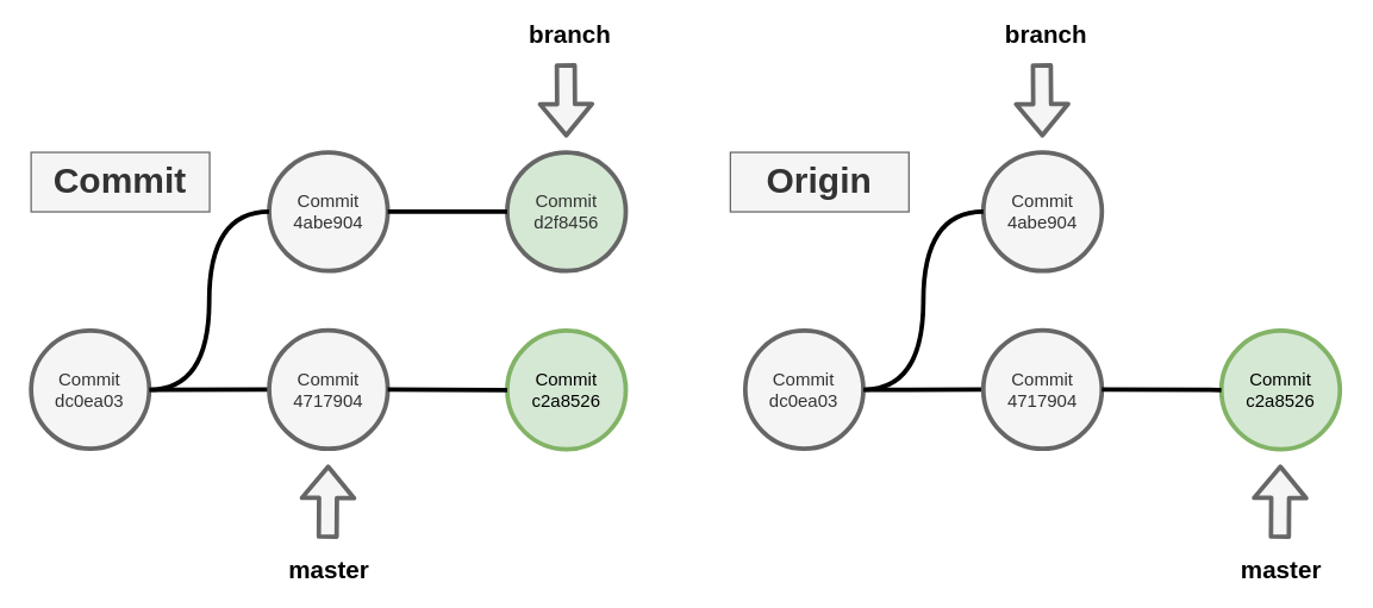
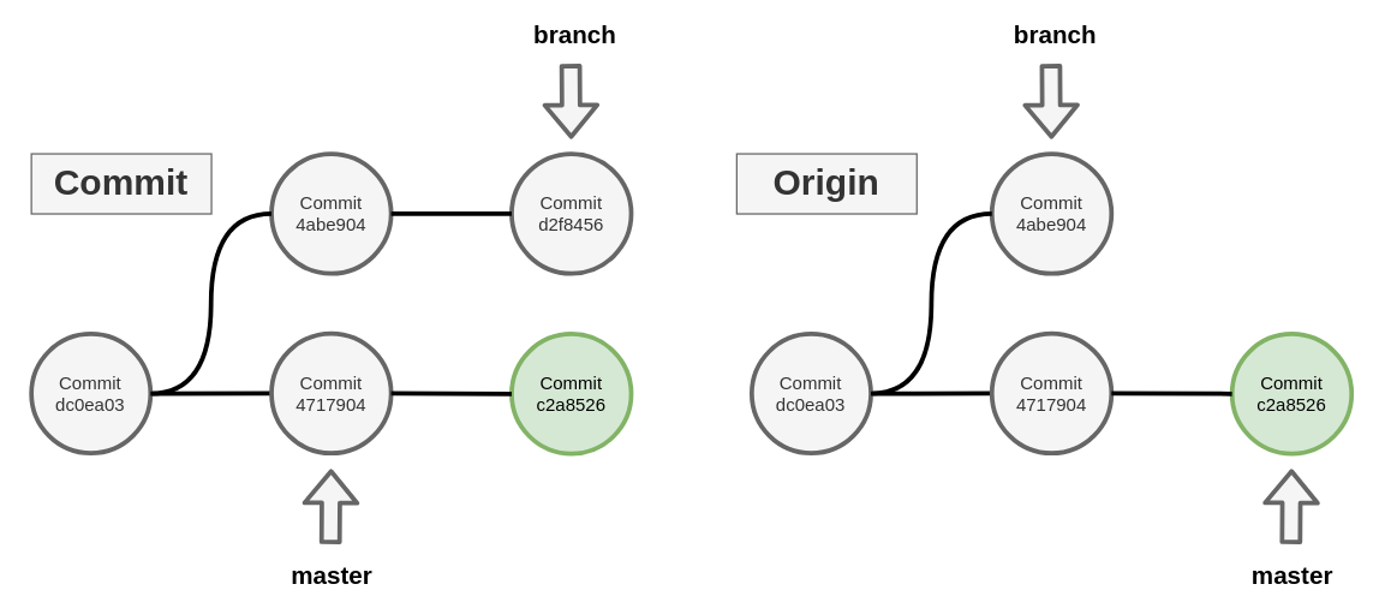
  <mxCell id="0" />
  <mxCell id="1" parent="0" />
  <mxCell id="2" style="rounded=0;orthogonalLoop=1;jettySize=auto;html=1;exitX=1;exitY=0.5;exitDx=0;exitDy=0;entryX=0;entryY=0.5;entryDx=0;entryDy=0;strokeWidth=3;endArrow=none;endFill=0;" parent="1" source="3" target="8" edge="1"><mxGeometry relative="1" as="geometry" /></mxCell>
  <mxCell id="3" value="Commit&lt;br&gt;dc0ea03" style="ellipse;whiteSpace=wrap;html=1;aspect=fixed;strokeWidth=3;fillColor=#f5f5f5;strokeColor=#666666;fontColor=#333333;" parent="1" vertex="1"><mxGeometry x="20" y="200" width="79.4" height="79.4" as="geometry" /></mxCell>
  <mxCell id="4" value="Commit&lt;br&gt;4abe904" style="ellipse;whiteSpace=wrap;html=1;aspect=fixed;strokeWidth=3;fillColor=#f5f5f5;strokeColor=#666666;fontColor=#333333;" parent="1" vertex="1"><mxGeometry x="180" y="80" width="79.7" height="79.7" as="geometry" /></mxCell>
- <mxCell id="5" value="Commit&lt;br&gt;d2f8456" style="ellipse;whiteSpace=wrap;html=1;aspect=fixed;strokeWidth=3;fillColor=#d5e8d4;strokeColor=#666666;fontColor=#333333;" parent="1" vertex="1"><mxGeometry x="340" y="80" width="79.7" height="79.7" as="geometry" /></mxCell>
+ <mxCell id="5" value="Commit&lt;br&gt;d2f8456" style="ellipse;whiteSpace=wrap;html=1;aspect=fixed;strokeWidth=3;fillColor=#f5f5f5;strokeColor=#666666;fontColor=#333333;" parent="1" vertex="1"><mxGeometry x="340" y="80" width="79.7" height="79.7" as="geometry" /></mxCell>
  <mxCell id="6" value="" style="endArrow=none;html=1;entryX=0;entryY=0.5;exitX=1;exitY=0.5;strokeWidth=3;endFill=0;fillColor=#dae8fc;" parent="1" source="4" target="5" edge="1"><mxGeometry width="50" height="50" relative="1" as="geometry"><mxPoint x="70" y="209.7" as="sourcePoint" /><mxPoint x="120" y="159.7" as="targetPoint" /></mxGeometry></mxCell>
  <mxCell id="7" value="" style="endArrow=none;html=1;strokeWidth=3;entryX=0;entryY=0.5;exitX=1;exitY=0.5;edgeStyle=orthogonalEdgeStyle;curved=1;" parent="1" source="3" target="4" edge="1"><mxGeometry width="50" height="50" relative="1" as="geometry"><mxPoint x="70" y="209.7" as="sourcePoint" /><mxPoint x="120" y="159.7" as="targetPoint" /></mxGeometry></mxCell>
  <mxCell id="8" value="Commit&lt;br&gt;4717904" style="ellipse;whiteSpace=wrap;html=1;aspect=fixed;strokeWidth=3;fillColor=#f5f5f5;strokeColor=#666666;fontColor=#333333;" parent="1" vertex="1"><mxGeometry x="180" y="199.7" width="79.7" height="79.7" as="geometry" /></mxCell>
  <mxCell id="9" value="" style="shape=flexArrow;endArrow=classic;html=1;strokeWidth=3;fillColor=#f5f5f5;strokeColor=#666666;" parent="1" edge="1"><mxGeometry width="50" height="50" relative="1" as="geometry"><mxPoint x="219.35" y="340" as="sourcePoint" /><mxPoint x="219.7" y="290" as="targetPoint" /></mxGeometry></mxCell>
  <mxCell id="10" value="&lt;h2&gt;master&lt;/h2&gt;" style="edgeLabel;html=1;align=center;verticalAlign=middle;resizable=0;points=[];labelBackgroundColor=none;" parent="9" vertex="1" connectable="0"><mxGeometry x="-0.36" y="1" relative="1" as="geometry"><mxPoint x="1.39" y="36.01" as="offset" /></mxGeometry></mxCell>
  <mxCell id="11" value="" style="shape=flexArrow;endArrow=classic;html=1;strokeWidth=3;fillColor=#f5f5f5;strokeColor=#666666;" parent="1" edge="1"><mxGeometry width="50" height="50" relative="1" as="geometry"><mxPoint x="379.35" y="20" as="sourcePoint" /><mxPoint x="379.7" y="70" as="targetPoint" /></mxGeometry></mxCell>
  <mxCell id="12" value="&lt;h2&gt;branch&lt;/h2&gt;" style="edgeLabel;html=1;align=center;verticalAlign=middle;resizable=0;points=[];labelBackgroundColor=none;" parent="11" vertex="1" connectable="0"><mxGeometry x="-0.36" y="1" relative="1" as="geometry"><mxPoint x="1.39" y="-35.99" as="offset" /></mxGeometry></mxCell>
  <mxCell id="13" style="rounded=0;orthogonalLoop=1;jettySize=auto;html=1;exitX=1;exitY=0.5;exitDx=0;exitDy=0;entryX=0;entryY=0.5;entryDx=0;entryDy=0;strokeWidth=3;endArrow=none;endFill=0;" parent="1" source="14" target="17" edge="1"><mxGeometry relative="1" as="geometry" /></mxCell>
  <mxCell id="14" value="Commit&lt;br&gt;dc0ea03" style="ellipse;whiteSpace=wrap;html=1;aspect=fixed;strokeWidth=3;fillColor=#f5f5f5;strokeColor=#666666;fontColor=#333333;" parent="1" vertex="1"><mxGeometry x="500" y="200" width="79.4" height="79.4" as="geometry" /></mxCell>
  <mxCell id="15" value="Commit&lt;br&gt;4abe904" style="ellipse;whiteSpace=wrap;html=1;aspect=fixed;strokeWidth=3;fillColor=#f5f5f5;strokeColor=#666666;fontColor=#333333;" parent="1" vertex="1"><mxGeometry x="660" y="80" width="79.7" height="79.7" as="geometry" /></mxCell>
  <mxCell id="16" value="" style="endArrow=none;html=1;strokeWidth=3;entryX=0;entryY=0.5;exitX=1;exitY=0.5;edgeStyle=orthogonalEdgeStyle;curved=1;" parent="1" source="14" target="15" edge="1"><mxGeometry width="50" height="50" relative="1" as="geometry"><mxPoint x="550" y="209.7" as="sourcePoint" /><mxPoint x="600" y="159.7" as="targetPoint" /></mxGeometry></mxCell>
  <mxCell id="17" value="Commit&lt;br&gt;4717904" style="ellipse;whiteSpace=wrap;html=1;aspect=fixed;strokeWidth=3;fillColor=#f5f5f5;strokeColor=#666666;fontColor=#333333;" parent="1" vertex="1"><mxGeometry x="660" y="199.7" width="79.7" height="79.7" as="geometry" /></mxCell>
  <mxCell id="18" value="Commit&lt;br&gt;c2a8526" style="ellipse;whiteSpace=wrap;html=1;aspect=fixed;strokeWidth=3;fillColor=#d5e8d4;strokeColor=#82b366;" parent="1" vertex="1"><mxGeometry x="820" y="200" width="79.7" height="79.7" as="geometry" /></mxCell>
  <mxCell id="19" value="" style="endArrow=none;html=1;entryX=0;entryY=0.5;exitX=1;exitY=0.5;strokeWidth=3;endFill=0;" parent="1" source="17" target="18" edge="1"><mxGeometry width="50" height="50" relative="1" as="geometry"><mxPoint x="550" y="329.7" as="sourcePoint" /><mxPoint x="600" y="279.7" as="targetPoint" /></mxGeometry></mxCell>
  <mxCell id="20" value="" style="shape=flexArrow;endArrow=classic;html=1;strokeWidth=3;fillColor=#f5f5f5;strokeColor=#666666;" parent="1" edge="1"><mxGeometry width="50" height="50" relative="1" as="geometry"><mxPoint x="859.35" y="340" as="sourcePoint" /><mxPoint x="859.7" y="290" as="targetPoint" /></mxGeometry></mxCell>
  <mxCell id="21" value="&lt;h2&gt;master&lt;/h2&gt;" style="edgeLabel;html=1;align=center;verticalAlign=middle;resizable=0;points=[];labelBackgroundColor=none;" parent="20" vertex="1" connectable="0"><mxGeometry x="-0.36" y="1" relative="1" as="geometry"><mxPoint x="1.39" y="36.01" as="offset" /></mxGeometry></mxCell>
  <mxCell id="22" value="" style="shape=flexArrow;endArrow=classic;html=1;strokeWidth=3;fillColor=#f5f5f5;strokeColor=#666666;" parent="1" edge="1"><mxGeometry width="50" height="50" relative="1" as="geometry"><mxPoint x="699.35" y="20" as="sourcePoint" /><mxPoint x="699.7" y="70" as="targetPoint" /></mxGeometry></mxCell>
  <mxCell id="23" value="&lt;h2&gt;branch&lt;/h2&gt;" style="edgeLabel;html=1;align=center;verticalAlign=middle;resizable=0;points=[];labelBackgroundColor=none;" parent="22" vertex="1" connectable="0"><mxGeometry x="-0.36" y="1" relative="1" as="geometry"><mxPoint x="1.39" y="-35.99" as="offset" /></mxGeometry></mxCell>
  <mxCell id="24" value="&lt;h1&gt;Commit&lt;/h1&gt;" style="text;html=1;strokeColor=#666666;fillColor=#f5f5f5;align=center;verticalAlign=middle;whiteSpace=wrap;rounded=0;fontColor=#333333;" parent="1" vertex="1"><mxGeometry x="20" y="80" width="120" height="40" as="geometry" /></mxCell>
  <mxCell id="25" value="&lt;h1&gt;Origin&lt;/h1&gt;" style="text;html=1;strokeColor=#666666;fillColor=#f5f5f5;align=center;verticalAlign=middle;whiteSpace=wrap;rounded=0;fontColor=#333333;" parent="1" vertex="1"><mxGeometry x="490" y="80" width="120" height="40" as="geometry" /></mxCell>
  <mxCell id="26" value="Commit&lt;br&gt;c2a8526" style="ellipse;whiteSpace=wrap;html=1;aspect=fixed;strokeWidth=3;fillColor=#d5e8d4;strokeColor=#82b366;" parent="1" vertex="1"><mxGeometry x="340" y="200" width="79.7" height="79.7" as="geometry" /></mxCell>
  <mxCell id="27" value="" style="endArrow=none;html=1;entryX=0;entryY=0.5;exitX=1;exitY=0.5;strokeWidth=3;endFill=0;exitDx=0;exitDy=0;" parent="1" source="8" target="26" edge="1"><mxGeometry width="50" height="50" relative="1" as="geometry"><mxPoint x="259.7" y="239.55" as="sourcePoint" /><mxPoint x="120" y="279.7" as="targetPoint" /></mxGeometry></mxCell>
